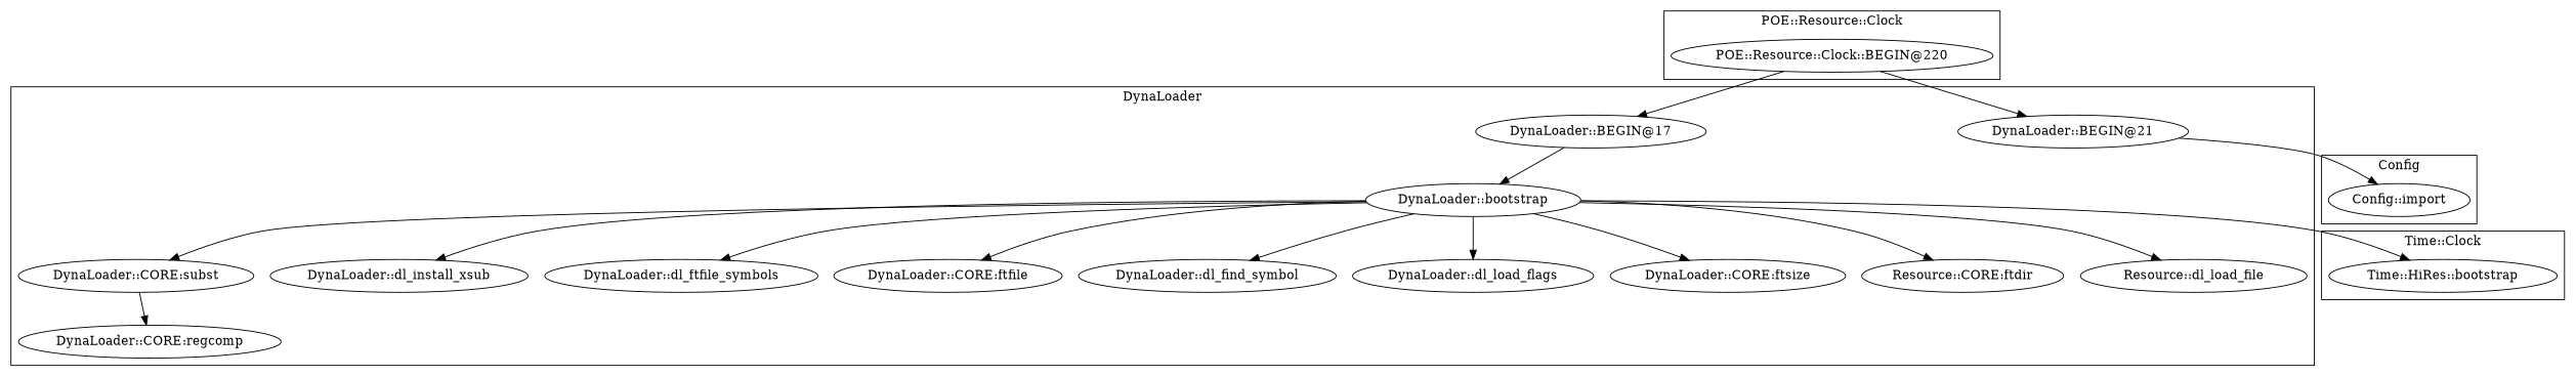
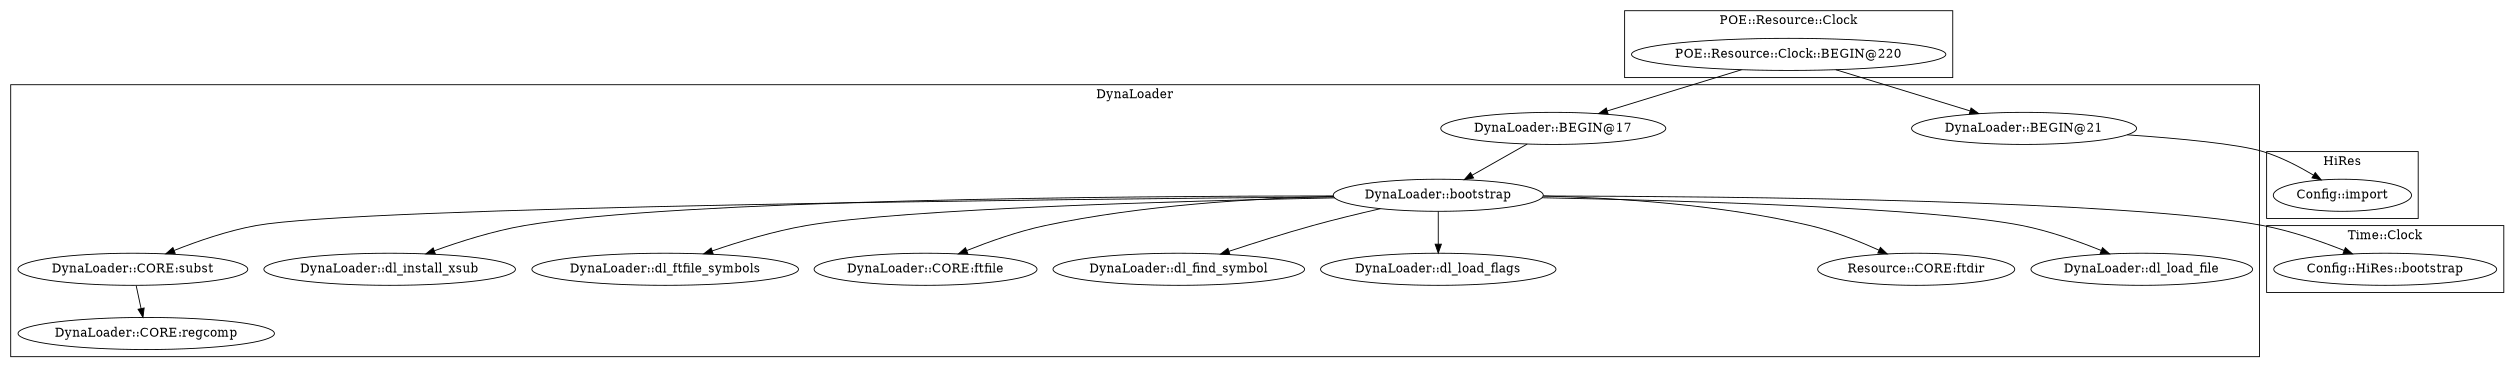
  digraph {
    "POE::Resource::Clock::BEGIN@220"
-   "Time::HiRes::bootstrap"
+   "Time::HiRes::bootstrap" [label="Config::HiRes::bootstrap"]
    "DynaLoader::CORE:subst"
    "DynaLoader::dl_install_xsub"
    n5 [label="DynaLoader::dl_ftfile_symbols"]
    "DynaLoader::BEGIN@21"
    "DynaLoader::CORE:ftfile"
    "DynaLoader::dl_find_symbol"
    "DynaLoader::bootstrap"
    "DynaLoader::dl_load_flags"
    "DynaLoader::BEGIN@17"
    "DynaLoader::CORE:regcomp"
-   "DynaLoader::CORE:ftsize"
    n14 [label="Resource::CORE:ftdir"]
-   "DynaLoader::dl_load_file" [label="Resource::dl_load_file"]
+   "DynaLoader::dl_load_file"
    "Config::import"
    subgraph cluster_1 {
      label="POE::Resource::Clock"
      "POE::Resource::Clock::BEGIN@220"
    }
    subgraph cluster_2 {
      label="Time::Clock"
      "Time::HiRes::bootstrap"
    }
    subgraph cluster_3 {
      label=DynaLoader
      "DynaLoader::CORE:subst"
      "DynaLoader::dl_install_xsub"
      n5
      "DynaLoader::BEGIN@21"
      "DynaLoader::CORE:ftfile"
      "DynaLoader::dl_find_symbol"
      "DynaLoader::bootstrap"
      "DynaLoader::dl_load_flags"
      "DynaLoader::BEGIN@17"
      "DynaLoader::CORE:regcomp"
-     "DynaLoader::CORE:ftsize"
      n14
      "DynaLoader::dl_load_file"
    }
    subgraph cluster_4 {
-     label=Config
+     label=HiRes
      "Config::import"
    }
    "POE::Resource::Clock::BEGIN@220" -> "DynaLoader::BEGIN@21"
    "POE::Resource::Clock::BEGIN@220" -> "DynaLoader::BEGIN@17"
    "DynaLoader::CORE:subst" -> "DynaLoader::CORE:regcomp"
    "DynaLoader::BEGIN@21" -> "Config::import"
    "DynaLoader::bootstrap" -> "Time::HiRes::bootstrap"
    "DynaLoader::bootstrap" -> "DynaLoader::CORE:subst"
    "DynaLoader::bootstrap" -> "DynaLoader::dl_install_xsub"
    "DynaLoader::bootstrap" -> n5
    "DynaLoader::bootstrap" -> "DynaLoader::CORE:ftfile"
    "DynaLoader::bootstrap" -> "DynaLoader::dl_find_symbol"
    "DynaLoader::bootstrap" -> "DynaLoader::dl_load_flags"
-   "DynaLoader::bootstrap" -> "DynaLoader::CORE:ftsize"
    "DynaLoader::bootstrap" -> n14
    "DynaLoader::bootstrap" -> "DynaLoader::dl_load_file"
    "DynaLoader::BEGIN@17" -> "DynaLoader::bootstrap"
  }
